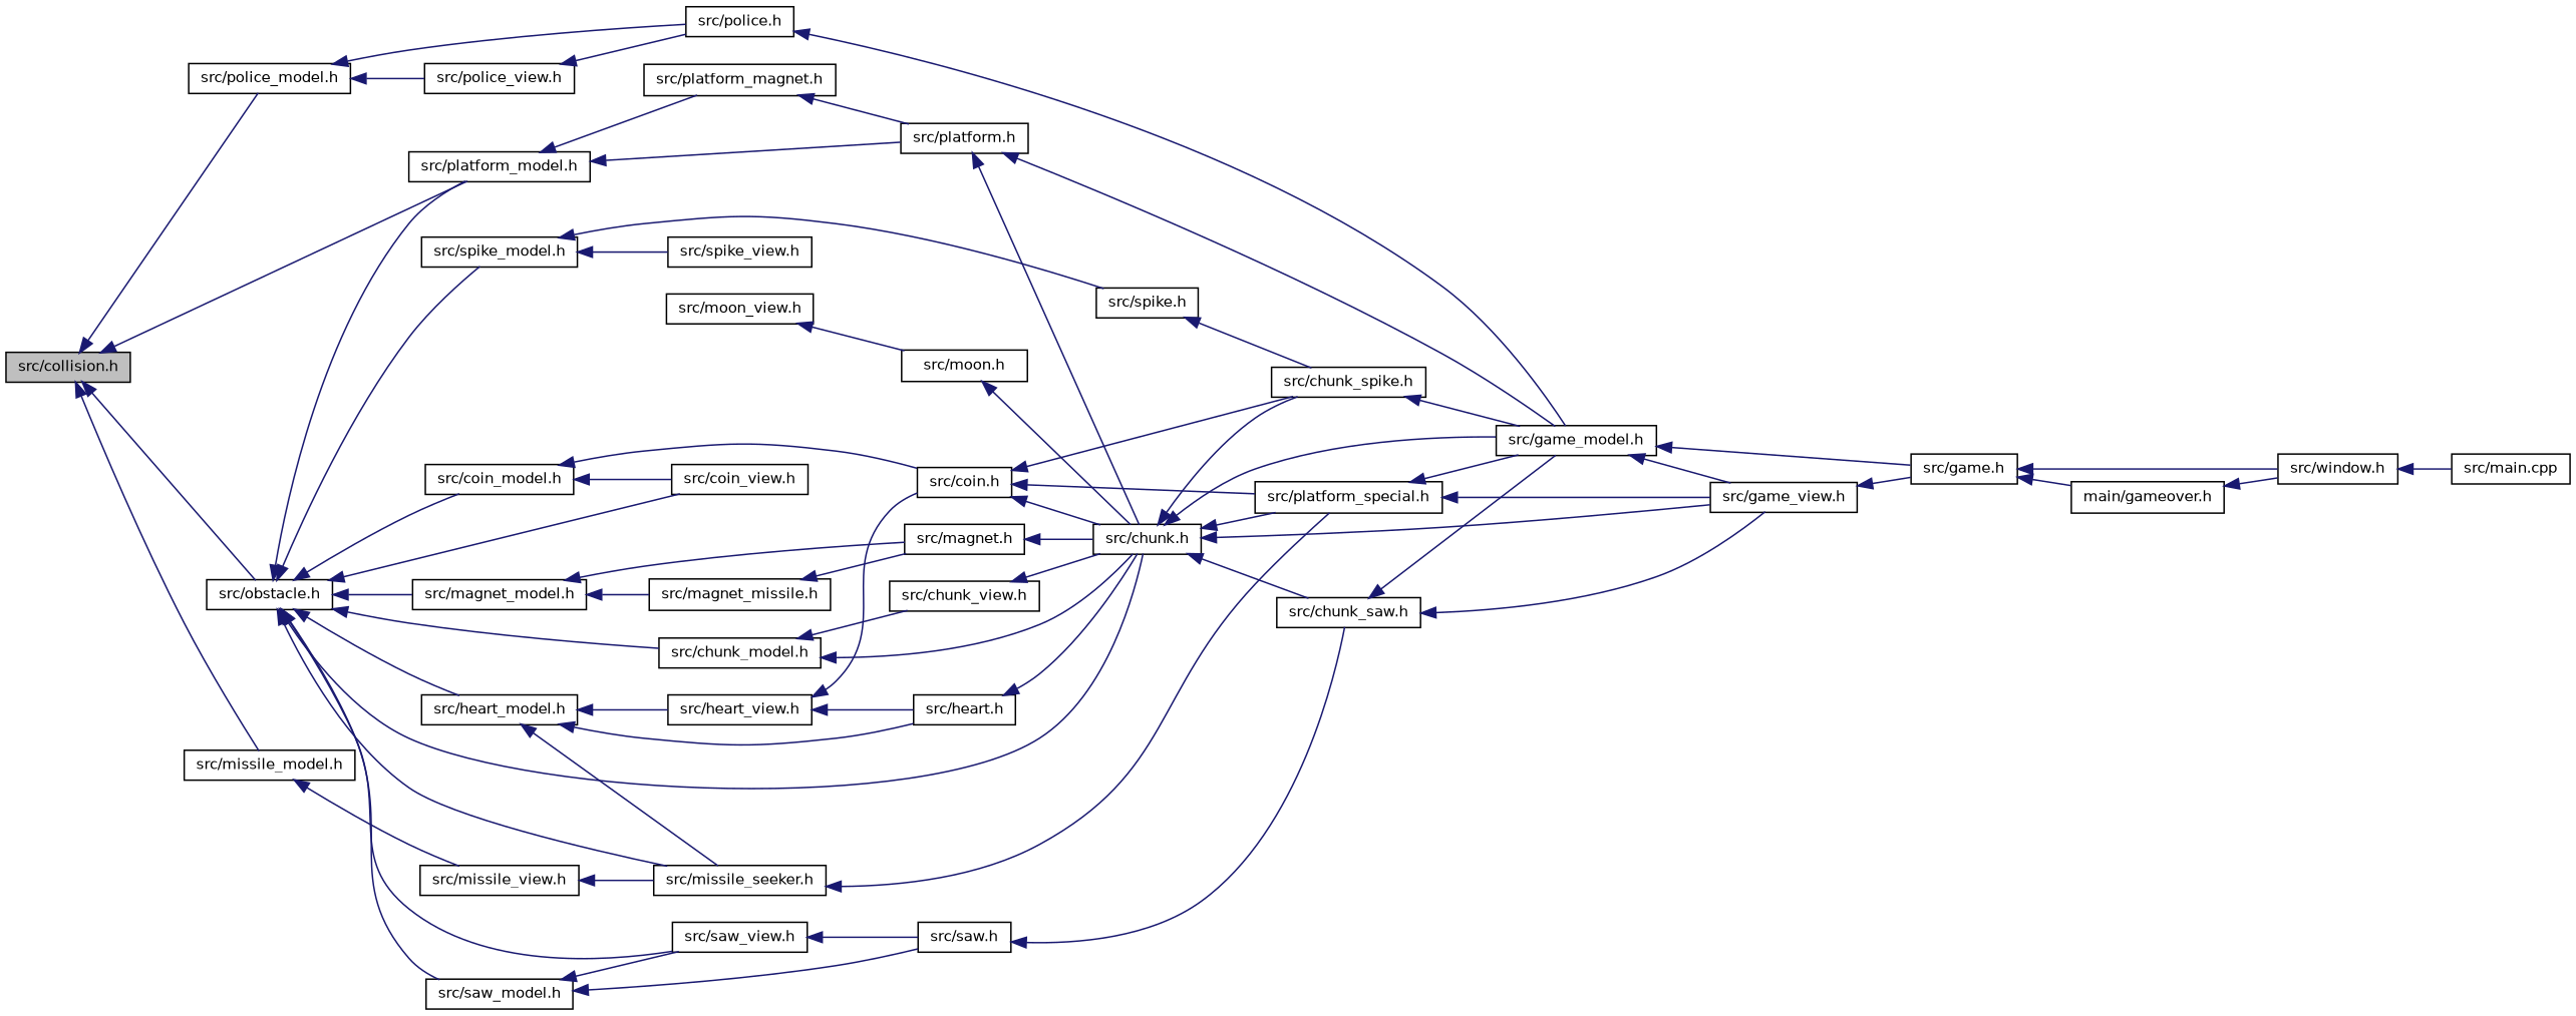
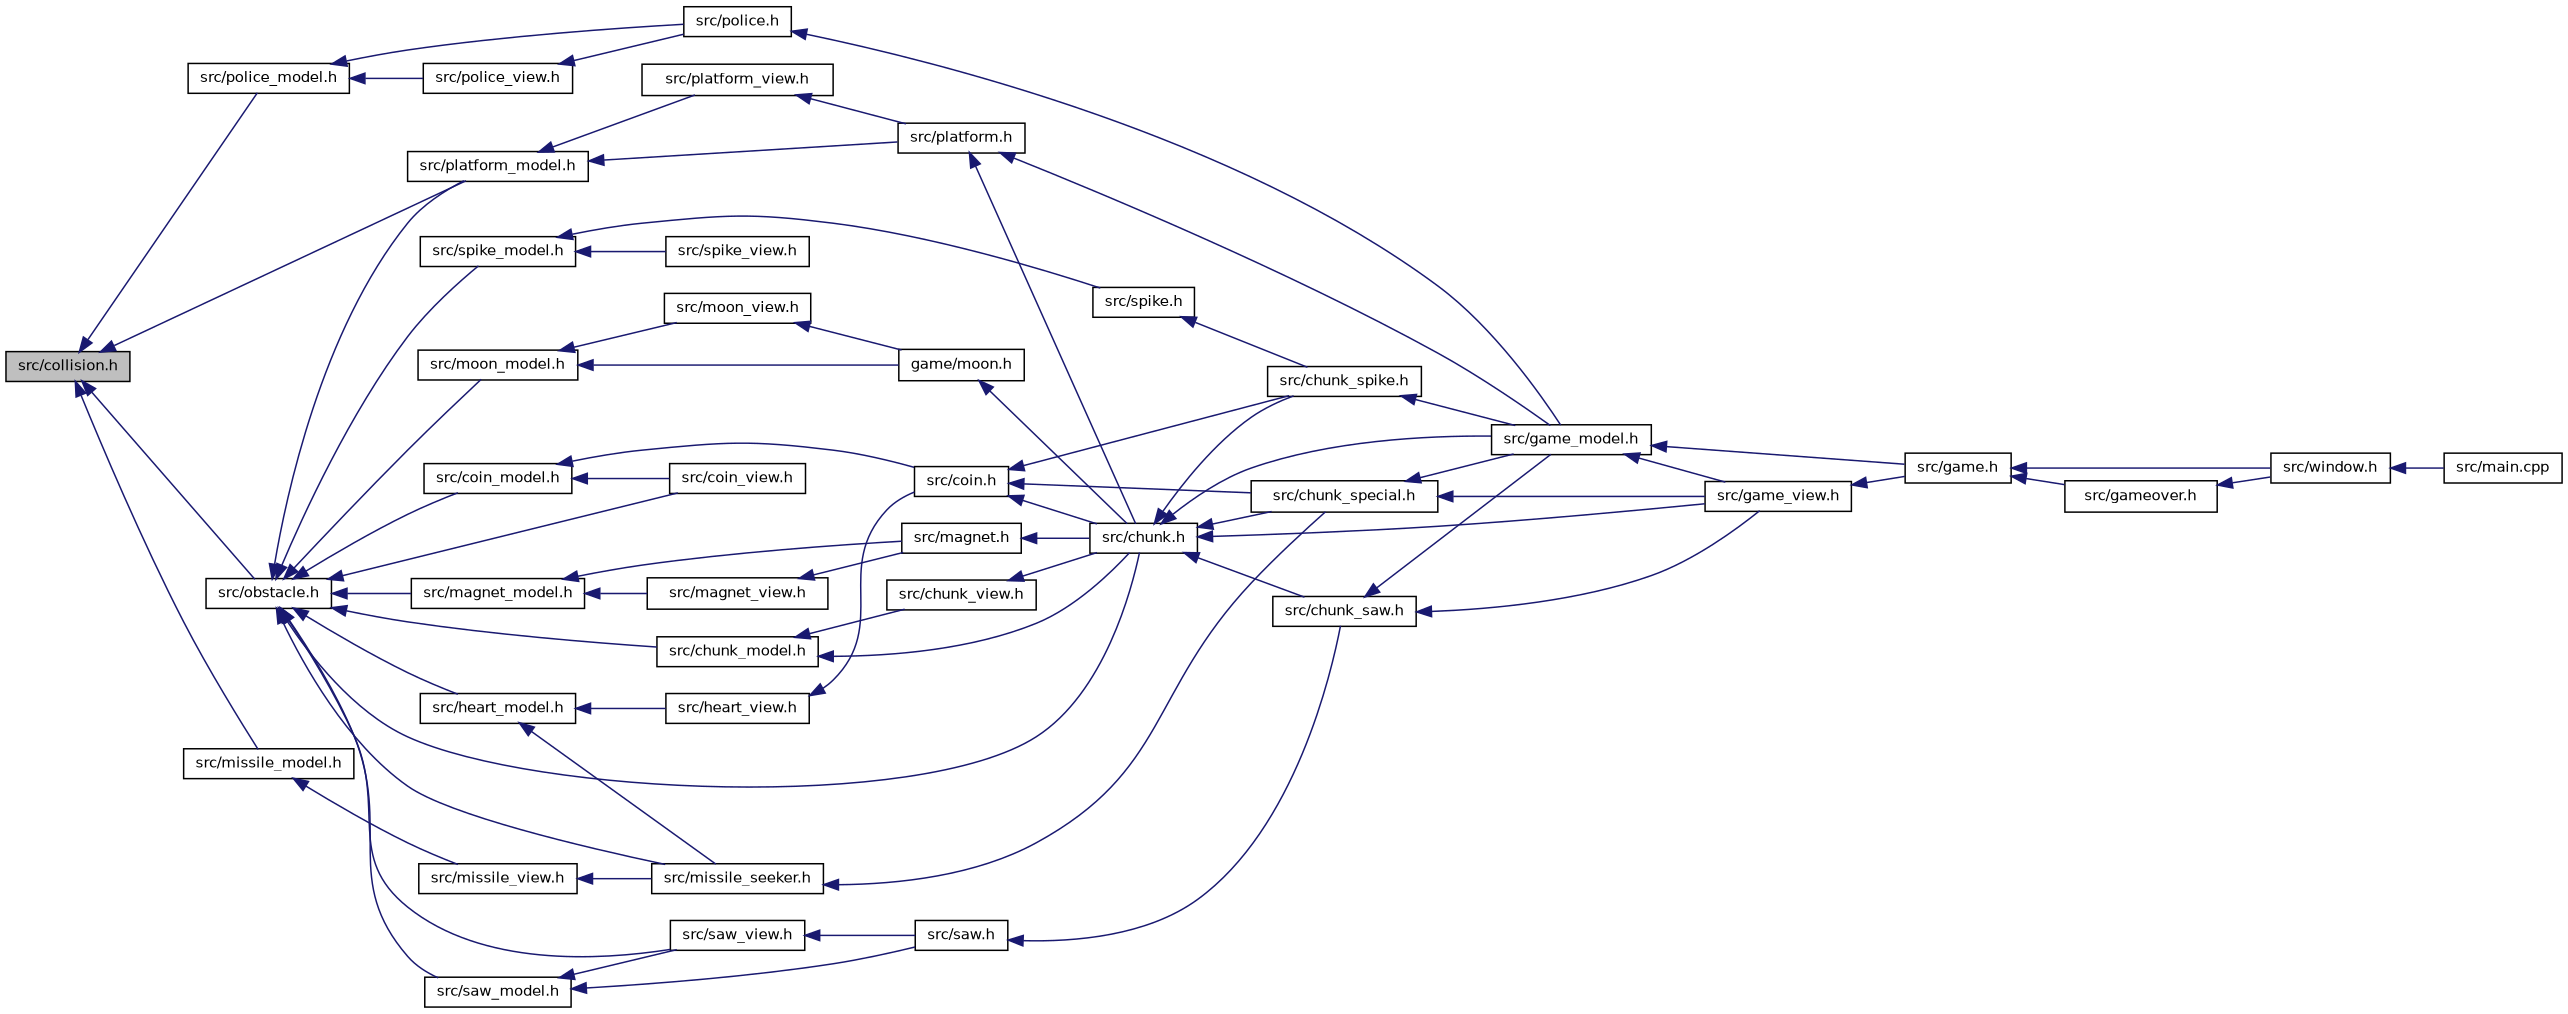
  digraph {
    rankdir=LR
    node [color=black fillcolor=white fontname=Helvetica fontsize=10 shape=record style=filled]
    edge [color=midnightblue dir=back fontname=Helvetica fontsize=10 labelfontname=Helvetica labelfontsize=10 style=solid]
    n1 [fillcolor=grey75 fontcolor=black height=0.2 label="src/collision.h" width=0.4]
    n2 [height=0.2 label="src/obstacle.h" width=0.4]
    n3 [height=0.2 label="src/platform_model.h" width=0.4]
    n4 [height=0.2 label="src/missile_model.h" width=0.4]
    n5 [height=0.2 label="src/police_model.h" width=0.4]
    n6 [height=0.2 label="src/chunk_model.h" width=0.4]
    n7 [height=0.2 label="src/chunk.h" width=0.4]
    n8 [height=0.2 label="src/coin_model.h" width=0.4]
    n9 [height=0.2 label="src/coin_view.h" width=0.4]
    n10 [height=0.2 label="src/heart_model.h" width=0.4]
+   n11 [height=0.2 label="src/moon_model.h" width=0.4]
    n12 [height=0.2 label="src/magnet_model.h" width=0.4]
    n13 [height=0.2 label="src/saw_model.h" width=0.4]
    n14 [height=0.2 label="src/saw_view.h" width=0.4]
    n15 [height=0.2 label="src/missile_seeker.h" width=0.4]
    n16 [height=0.2 label="src/spike_model.h" width=0.4]
    n17 [height=0.2 label="src/platform.h" width=0.4]
-   n18 [height=0.2 label="src/platform_magnet.h" width=0.4]
+   n18 [height=0.2 label="src/platform_view.h" width=0.4]
    n19 [height=0.2 label="src/missile_view.h" width=0.4]
    n20 [height=0.2 label="src/police.h" width=0.4]
    n21 [height=0.2 label="src/police_view.h" width=0.4]
    n22 [height=0.2 label="src/chunk_view.h" width=0.4]
    n23 [height=0.2 label="src/game_model.h" width=0.4]
    n24 [height=0.2 label="src/game_view.h" width=0.4]
    n25 [height=0.2 label="src/chunk_saw.h" width=0.4]
-   n26 [height=0.2 label="src/platform_special.h" width=0.4]
+   n26 [height=0.2 label="src/chunk_special.h" width=0.4]
    n27 [height=0.2 label="src/chunk_spike.h" width=0.4]
    n28 [height=0.2 label="src/coin.h" width=0.4]
-   n29 [height=0.2 label="src/heart.h" width=0.4]
    n30 [height=0.2 label="src/heart_view.h" width=0.4]
-   n31 [height=0.2 label="src/moon.h" width=0.4]
+   n31 [height=0.2 label="game/moon.h" width=0.4]
    n32 [height=0.2 label="src/moon_view.h" width=0.4]
    n33 [height=0.2 label="src/magnet.h" width=0.4]
-   n34 [height=0.2 label="src/magnet_missile.h" width=0.4]
+   n34 [height=0.2 label="src/magnet_view.h" width=0.4]
    n35 [height=0.2 label="src/saw.h" width=0.4]
    n36 [height=0.2 label="src/spike.h" width=0.4]
    n37 [height=0.2 label="src/spike_view.h" width=0.4]
    n38 [height=0.2 label="src/game.h" width=0.4]
    n39 [height=0.2 label="src/window.h" width=0.4]
-   n40 [height=0.2 label="main/gameover.h" width=0.4]
+   n40 [height=0.2 label="src/gameover.h" width=0.4]
    n41 [height=0.2 label="src/main.cpp" width=0.4]
    n1 -> n2
    n1 -> n3
    n1 -> n4
    n1 -> n5
    n2 -> n3
    n2 -> n6
    n2 -> n7
    n2 -> n8
    n2 -> n9
    n2 -> n10
+   n2 -> n11
    n2 -> n12
    n2 -> n13
    n2 -> n14
    n2 -> n15
    n2 -> n16
    n3 -> n17
    n3 -> n18
    n4 -> n19
    n5 -> n20
    n5 -> n21
    n6 -> n7
    n6 -> n22
    n7 -> n23
    n7 -> n24
    n7 -> n25
    n7 -> n26
    n7 -> n27
    n8 -> n9
    n8 -> n28
    n10 -> n15
-   n10 -> n29
    n10 -> n30
+   n11 -> n31
+   n11 -> n32
    n12 -> n33
    n12 -> n34
    n13 -> n14
    n13 -> n35
    n14 -> n35
    n15 -> n26
    n16 -> n36
    n16 -> n37
    n17 -> n7
    n17 -> n23
    n18 -> n17
    n19 -> n15
    n20 -> n23
    n21 -> n20
    n22 -> n7
    n23 -> n24
    n23 -> n38
    n24 -> n38
    n25 -> n23
    n25 -> n24
    n26 -> n23
    n26 -> n24
    n27 -> n23
    n28 -> n7
    n28 -> n26
    n28 -> n27
-   n29 -> n7
    n30 -> n28
-   n30 -> n29
    n31 -> n7
    n32 -> n31
    n33 -> n7
    n34 -> n33
    n35 -> n25
    n36 -> n27
    n38 -> n39
    n38 -> n40
    n39 -> n41
    n40 -> n39
  }
